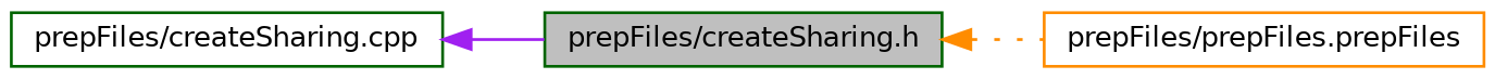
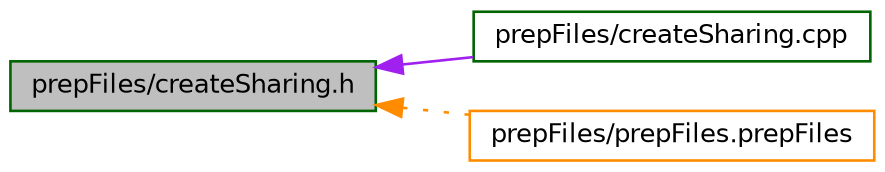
  digraph {
    rankdir=LR
    node [color=darkgreen fillcolor=white fontname=Helvetica fontsize=10 shape=record style=filled]
    edge [dir=back fontname=Helvetica fontsize=10 labelfontname=Helvetica labelfontsize=10]
    n1 [fillcolor=grey75 fontcolor=black height=0.2 label="prepFiles/createSharing.h" width=0.4]
    n2 [height=0.2 label="prepFiles/createSharing.cpp" width=0.4]
    n3 [color=darkorange height=0.2 label="prepFiles/prepFiles.prepFiles" width=0.4]
-   n2 -> n1 [color=purple style=solid]
+   n1 -> n2 [color=purple style=solid]
    n1 -> n3 [color=darkorange style=dotted]
  }
